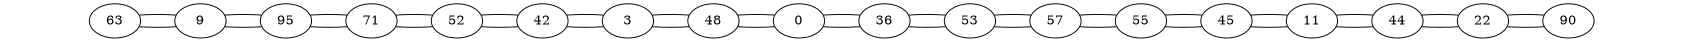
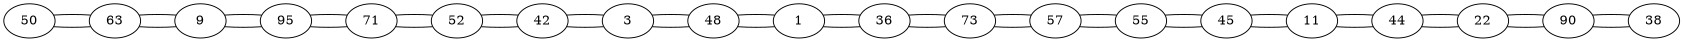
  graph {
    rankdir=LR
+   n1 [label=50]
    n2 [label=63]
    n3 [label=9]
    n4 [label=95]
    n5 [label=71]
    n6 [label=52]
    n7 [label=42]
    n8 [label=3]
    n9 [label=48]
-   n10 [label=0]
+   n10 [label=1]
    n11 [label=36]
-   n12 [label=53]
+   n12 [label=73]
    n13 [label=57]
    n14 [label=55]
    n15 [label=45]
    n16 [label=11]
    n17 [label=44]
    n18 [label=22]
    n19 [label=90]
+   n20 [label=38]
+   n1 -- n2
+   n2 -- n1
    n2 -- n3
    n3 -- n2
    n3 -- n4
    n4 -- n3
    n4 -- n5
    n5 -- n4
    n5 -- n6
    n6 -- n5
    n6 -- n7
    n7 -- n6
    n7 -- n8
    n8 -- n7
    n8 -- n9
    n9 -- n8
    n9 -- n10
    n10 -- n9
    n10 -- n11
    n11 -- n10
    n11 -- n12
    n12 -- n11
    n12 -- n13
    n13 -- n12
    n13 -- n14
    n14 -- n13
    n14 -- n15
    n15 -- n14
    n15 -- n16
    n16 -- n15
    n16 -- n17
    n17 -- n16
    n17 -- n18
    n18 -- n17
    n18 -- n19
    n19 -- n18
+   n19 -- n20
+   n20 -- n19
  }
